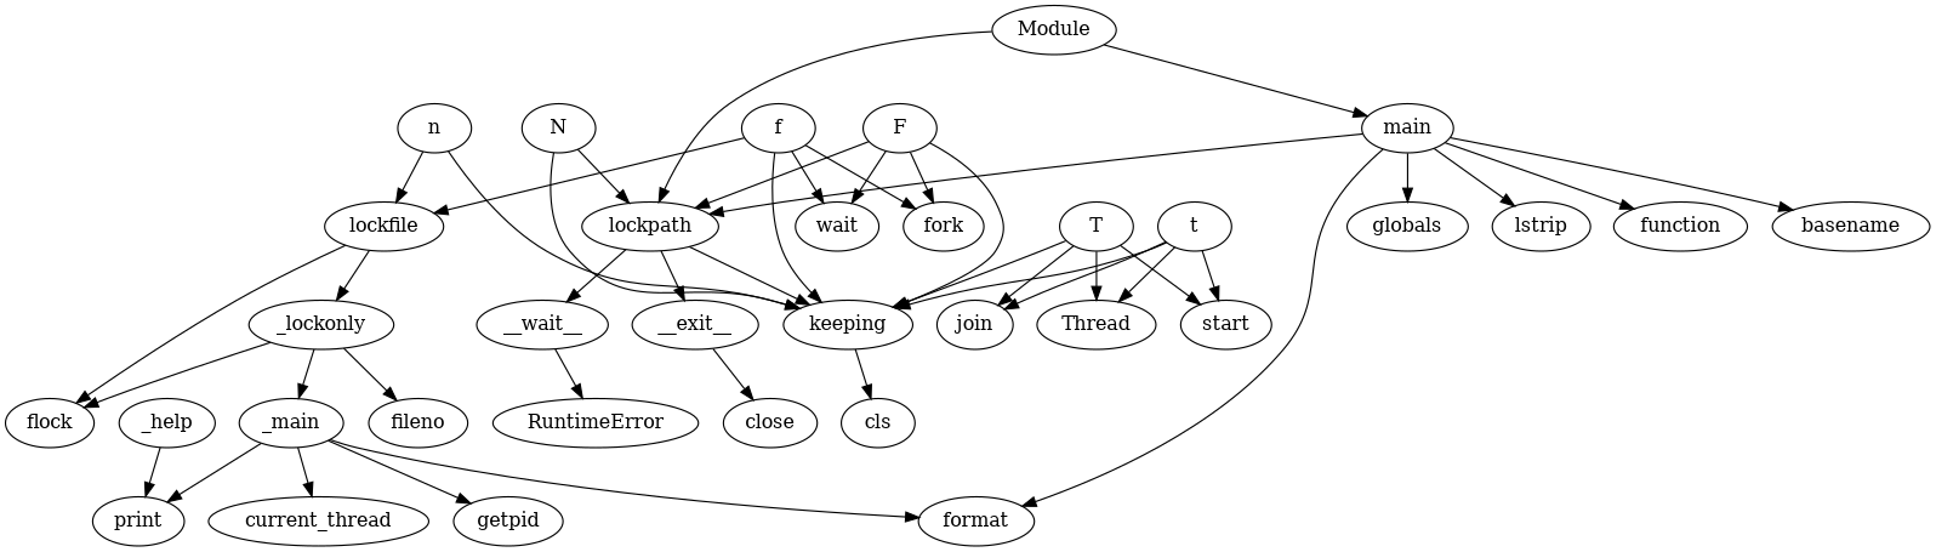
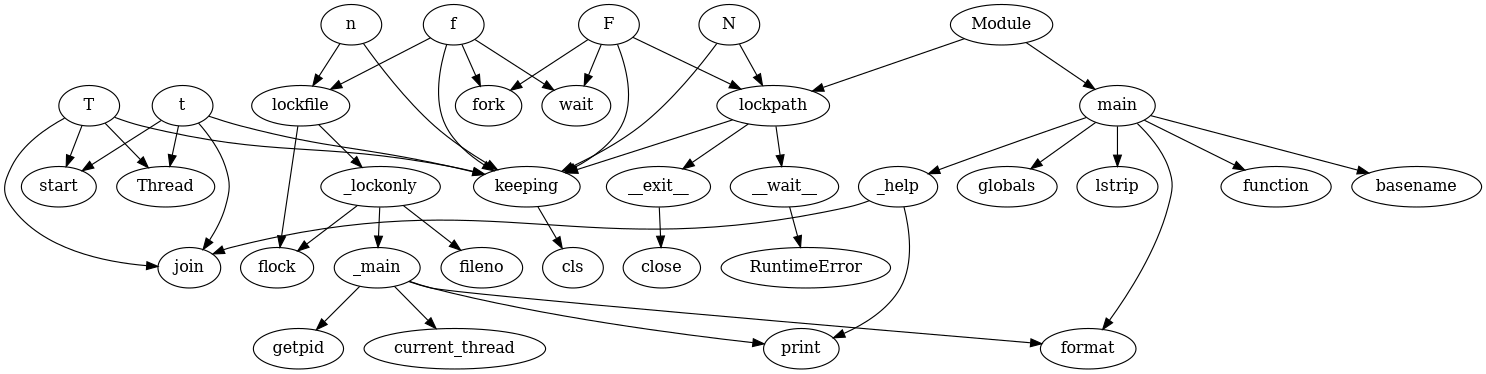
  strict digraph {
    keeping
    cls
    n3 [label=__wait__]
    RuntimeError
    __exit__
    close
    _help
    print
    join
    n10 [label=_main]
    format
    getpid
    current_thread
    _lockonly
    fileno
    flock
    lockfile
    n
    N
    lockpath
    t
    Thread
    start
    T
    f
    fork
    wait
    F
    main
    globals
    lstrip
    function
    basename
    Module
    keeping -> cls
    n3 -> RuntimeError
    __exit__ -> close
    _help -> print
+   _help -> join
    n10 -> print
    n10 -> format
    n10 -> getpid
    n10 -> current_thread
    _lockonly -> n10
    _lockonly -> fileno
    _lockonly -> flock
    lockfile -> _lockonly
    lockfile -> flock
    n -> keeping
    n -> lockfile
    N -> keeping
    N -> lockpath
    lockpath -> keeping
    lockpath -> n3
    lockpath -> __exit__
    t -> keeping
    t -> join
    t -> Thread
    t -> start
    T -> keeping
    T -> join
    T -> Thread
    T -> start
    f -> keeping
    f -> lockfile
    f -> fork
    f -> wait
    F -> keeping
    F -> lockpath
    F -> fork
    F -> wait
-   main -> lockpath
+   main -> _help
    main -> format
    main -> globals
    main -> lstrip
    main -> function
    main -> basename
    Module -> lockpath
    Module -> main
  }
